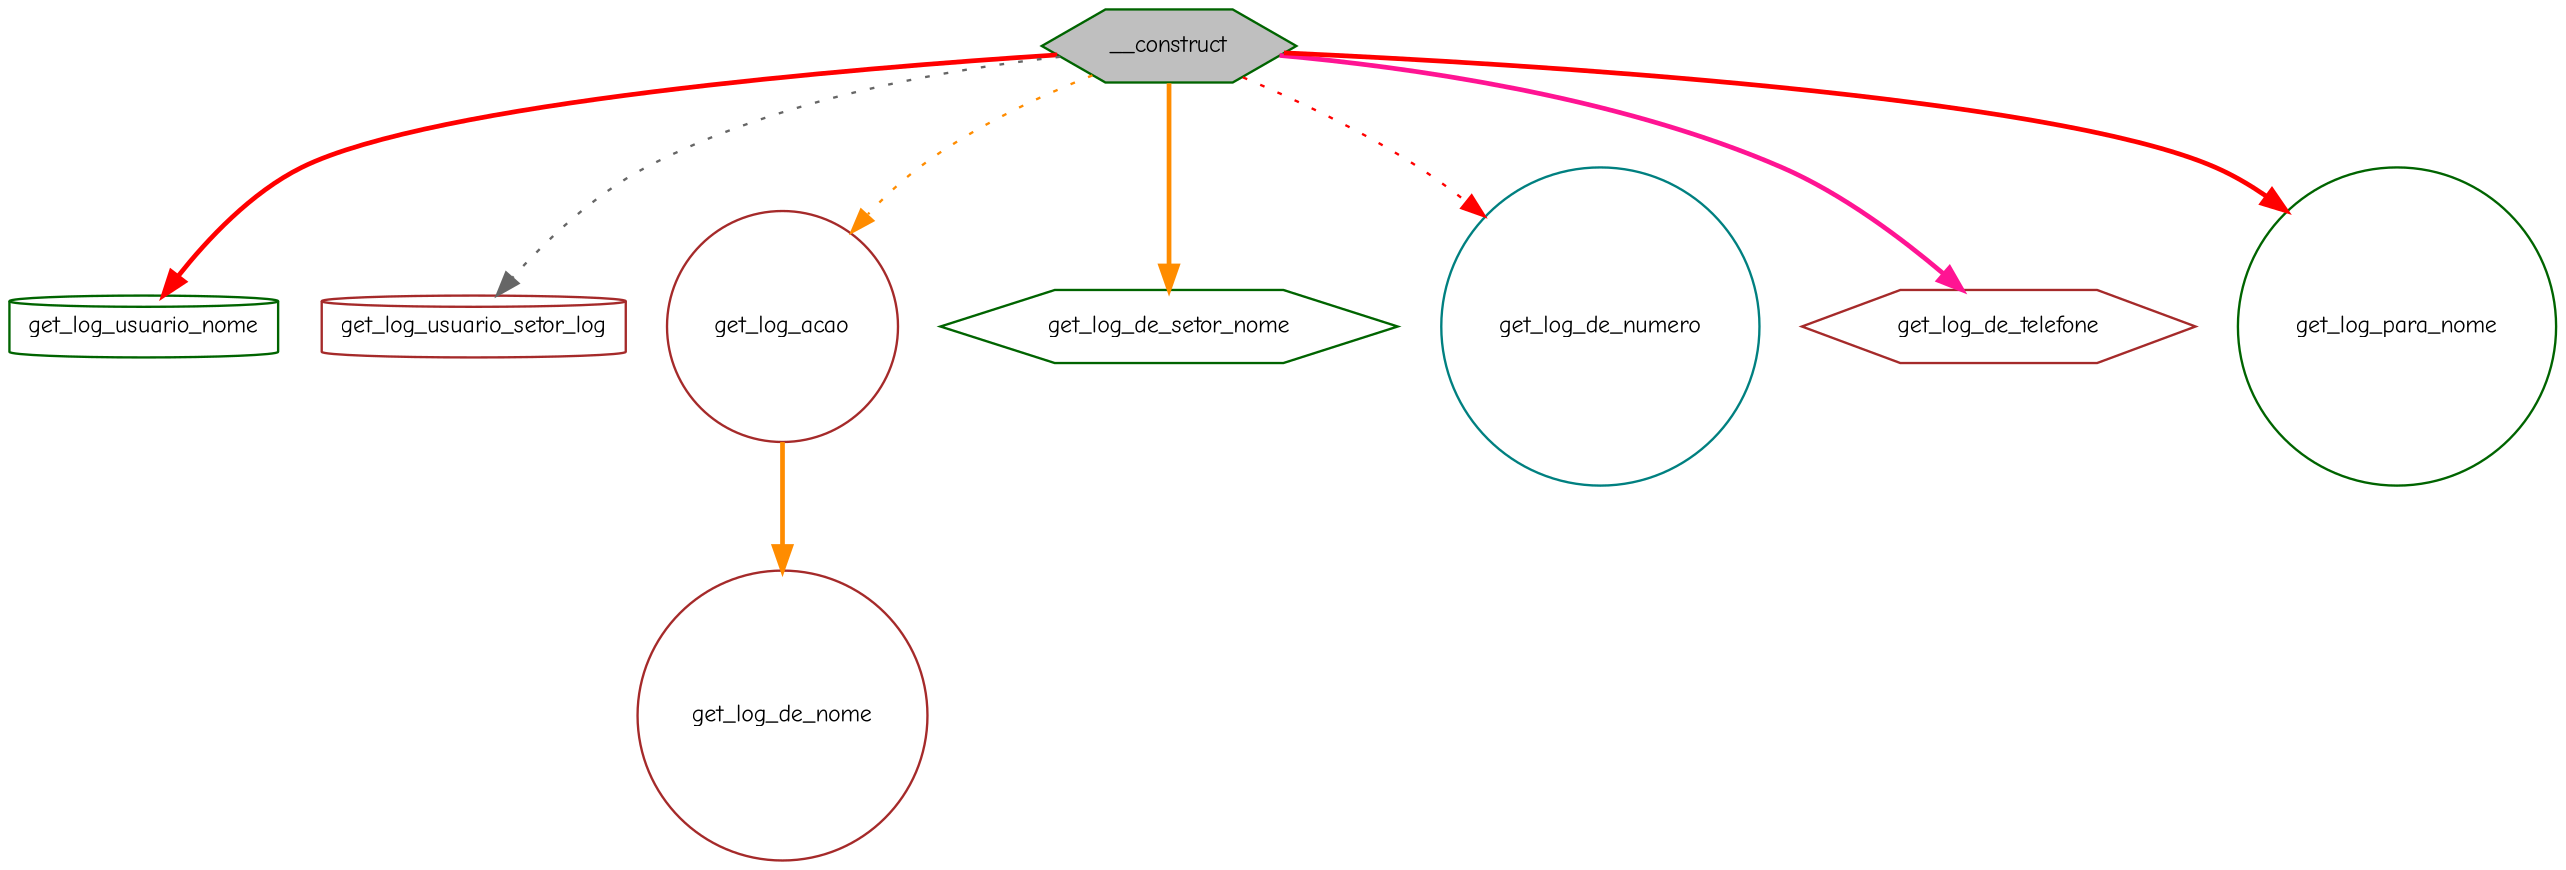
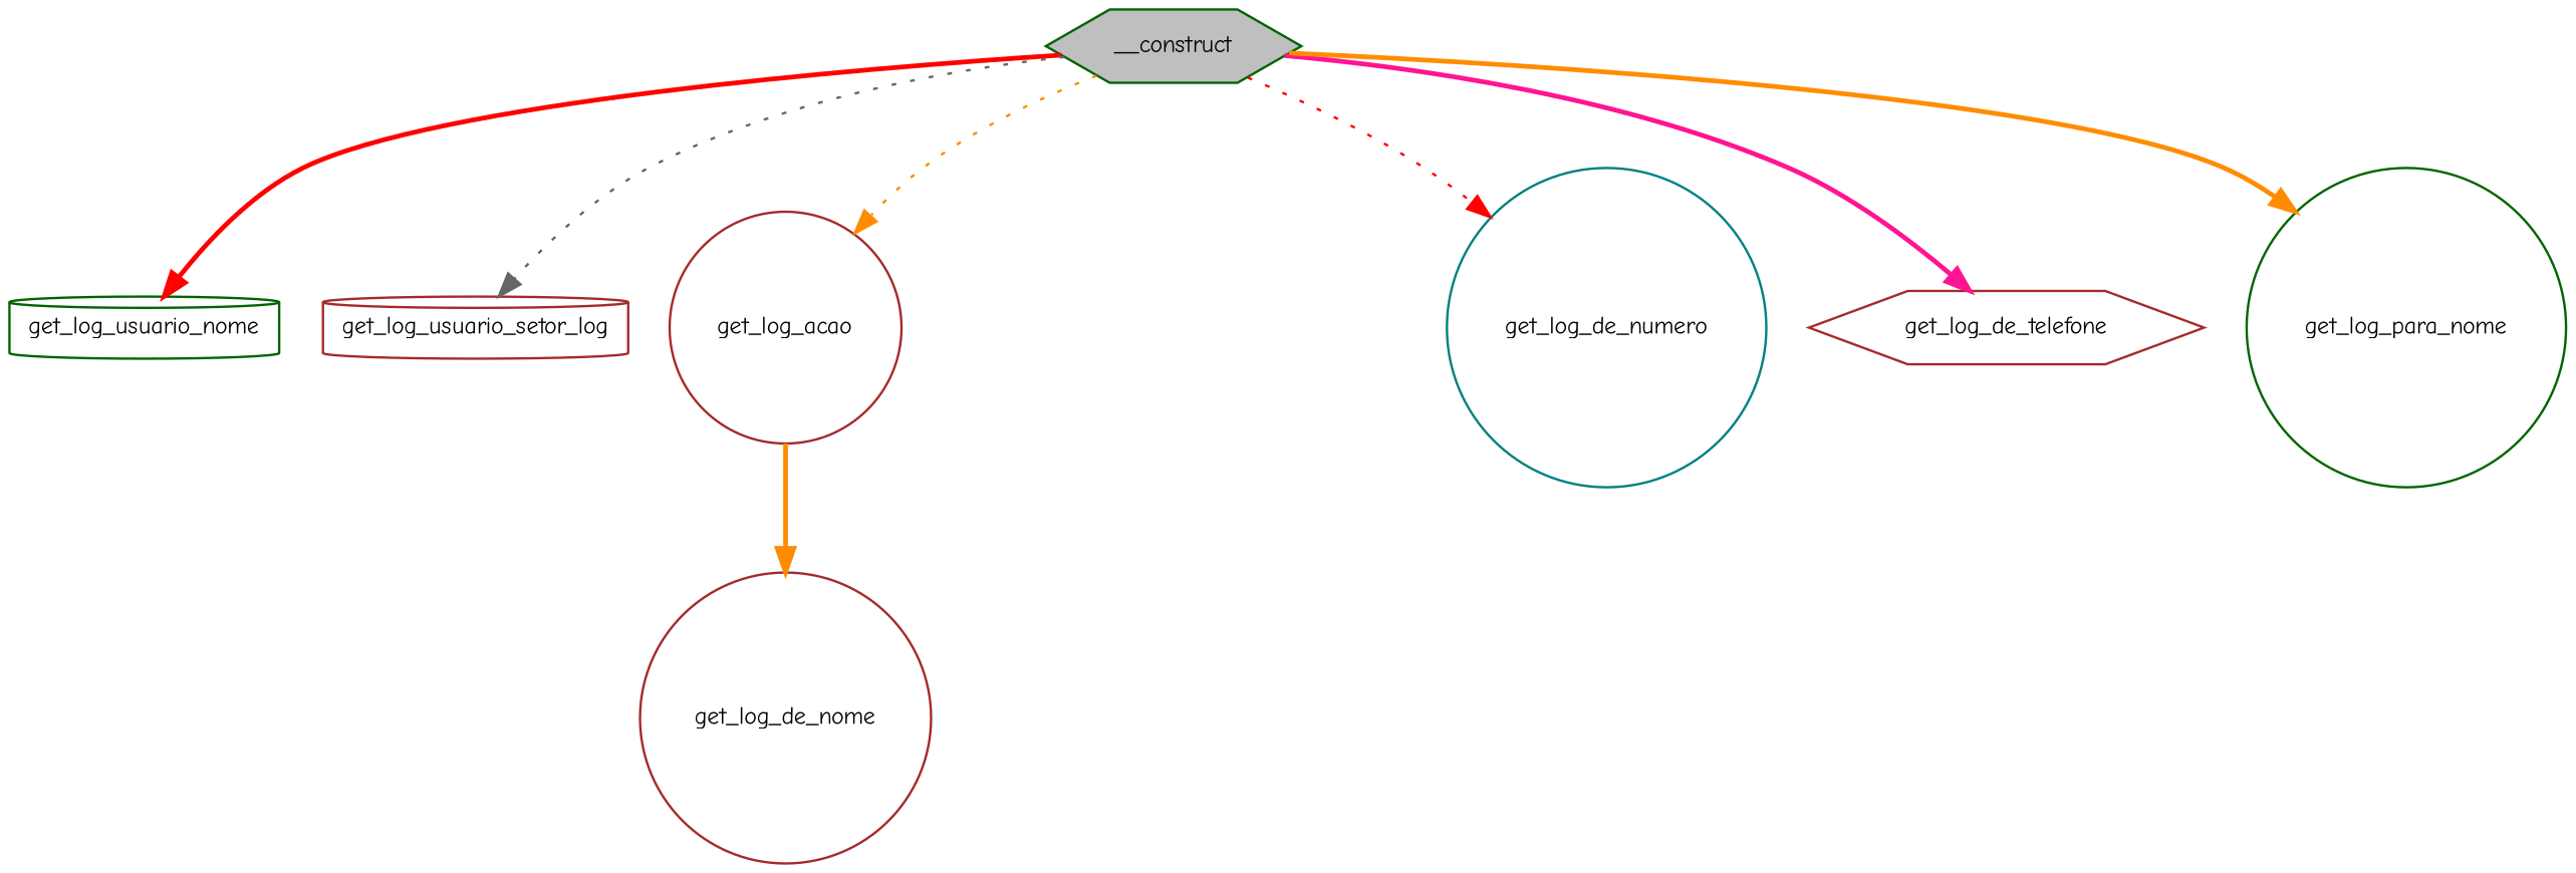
  digraph {
    fontname="Comic Neue"
    rankdir=TB
    node [color=darkgreen fillcolor=white fontname="Comic Neue" fontsize=10 shape=circle style=filled]
    edge [color=darkorange fontname="Comic Neue" fontsize=10 labelfontname=Helvetica labelfontsize=10 style=bold]
    n1 [fillcolor=grey75 fontcolor=black height=0.2 label=__construct shape=hexagon width=0.4]
    n2 [height=0.2 label=get_log_usuario_nome shape=cylinder width=0.4]
    n3 [color=brown height=0.2 label=get_log_usuario_setor_log shape=cylinder width=0.4]
    n4 [color=brown height=0.2 label=get_log_acao width=0.4]
-   n5 [height=0.2 label=get_log_de_setor_nome shape=hexagon width=0.4]
    n6 [color=teal height=0.2 label=get_log_de_numero width=0.4]
    n7 [color=brown height=0.2 label=get_log_de_telefone shape=hexagon width=0.4]
    n8 [height=0.2 label=get_log_para_nome width=0.4]
    n9 [color=brown height=0.2 label=get_log_de_nome width=0.4]
    n1 -> n2 [color=red]
    n1 -> n3 [color=gray40 style=dotted]
    n1 -> n4 [style=dotted]
-   n1 -> n5
    n1 -> n6 [color=red style=dotted]
    n1 -> n7 [color=deeppink]
-   n1 -> n8 [color=red]
+   n1 -> n8
    n4 -> n9
  }
